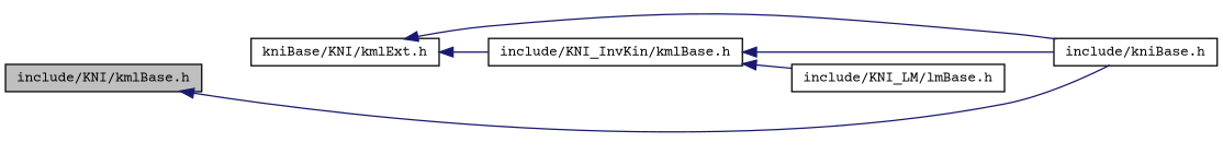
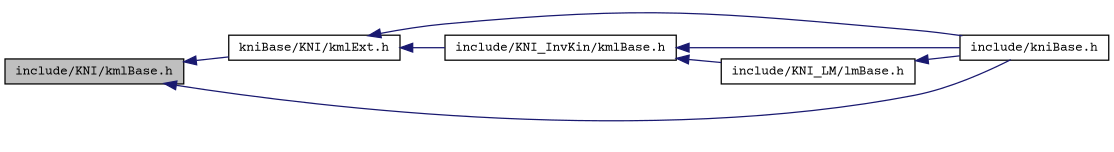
  digraph {
    fontname="Courier Prime"
    rankdir=LR
    node [color=black fillcolor=white fontname="Courier Prime" fontsize=10 shape=record style=filled]
    edge [color=midnightblue dir=back fontname="Courier Prime" fontsize=10 labelfontname="FreeSans.ttf" labelfontsize=10 style=solid]
    n1 [fillcolor=grey75 fontcolor=black height=0.2 label="include/KNI/kmlBase.h" width=0.4]
    n2 [height=0.2 label="kniBase/KNI/kmlExt.h" width=0.4]
    n3 [height=0.2 label="include/kniBase.h" width=0.4]
    n4 [height=0.2 label="include/KNI_InvKin/kmlBase.h" width=0.4]
    n5 [height=0.2 label="include/KNI_LM/lmBase.h" width=0.4]
+   n1 -> n2
    n1 -> n3
    n2 -> n3
    n2 -> n4
    n4 -> n3
    n4 -> n5
+   n5 -> n3
  }
